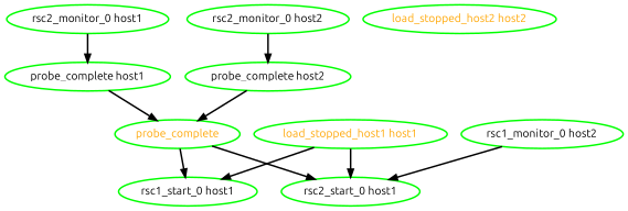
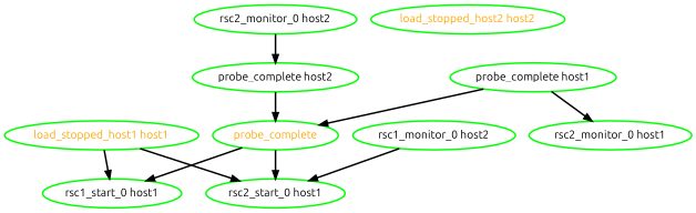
  digraph {
    fontname=Ubuntu
    node [color=green fontcolor=black fontname=Ubuntu style=bold]
    edge [fontname=Ubuntu style=bold]
    "load_stopped_host1 host1" [fontcolor=orange]
    "rsc1_start_0 host1"
    "rsc2_start_0 host1"
    "load_stopped_host2 host2" [fontcolor=orange]
    probe_complete [fontcolor=orange]
    "probe_complete host1"
    "probe_complete host2"
    "rsc1_monitor_0 host2"
    "rsc2_monitor_0 host1"
    "rsc2_monitor_0 host2"
    "load_stopped_host1 host1" -> "rsc1_start_0 host1"
    "load_stopped_host1 host1" -> "rsc2_start_0 host1"
    probe_complete -> "rsc1_start_0 host1"
    probe_complete -> "rsc2_start_0 host1"
    "probe_complete host1" -> probe_complete
    "probe_complete host2" -> probe_complete
    "rsc1_monitor_0 host2" -> "rsc2_start_0 host1"
-   "rsc2_monitor_0 host1" -> "probe_complete host1"
+   "probe_complete host1" -> "rsc2_monitor_0 host1"
    "rsc2_monitor_0 host2" -> "probe_complete host2"
  }
